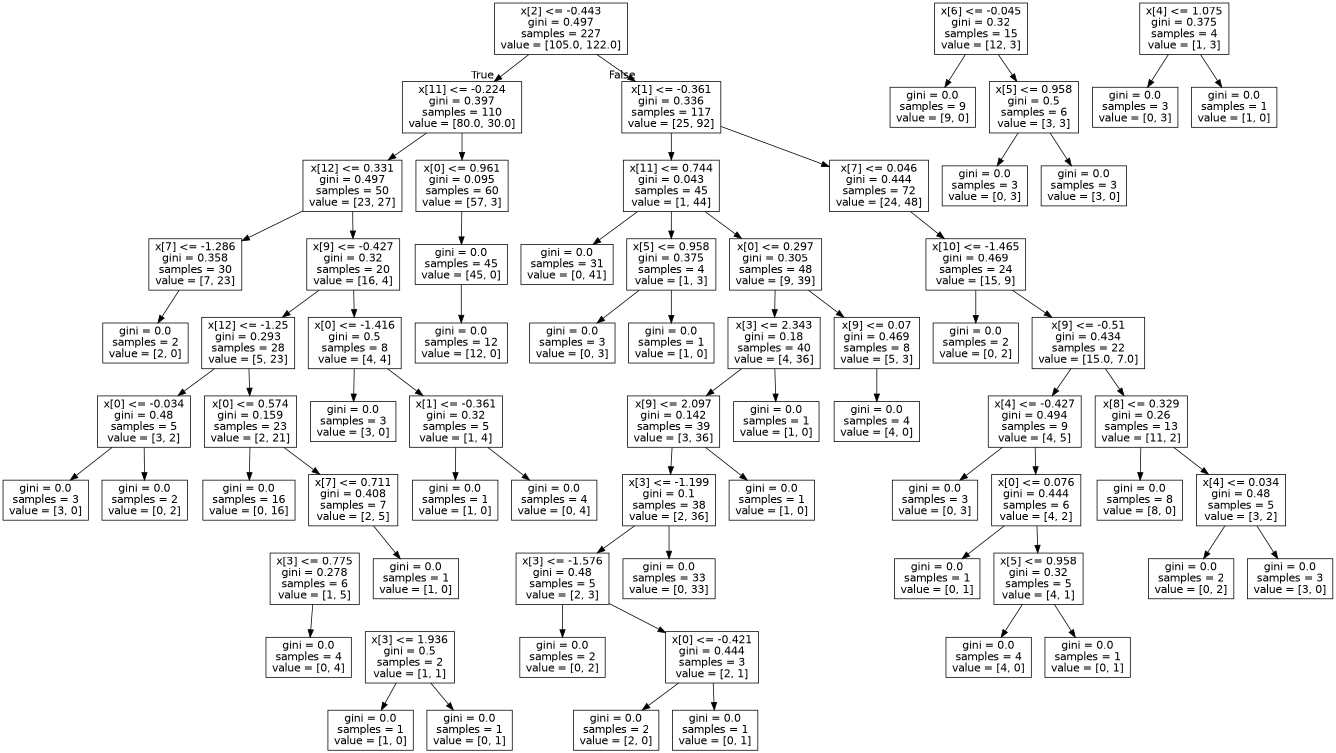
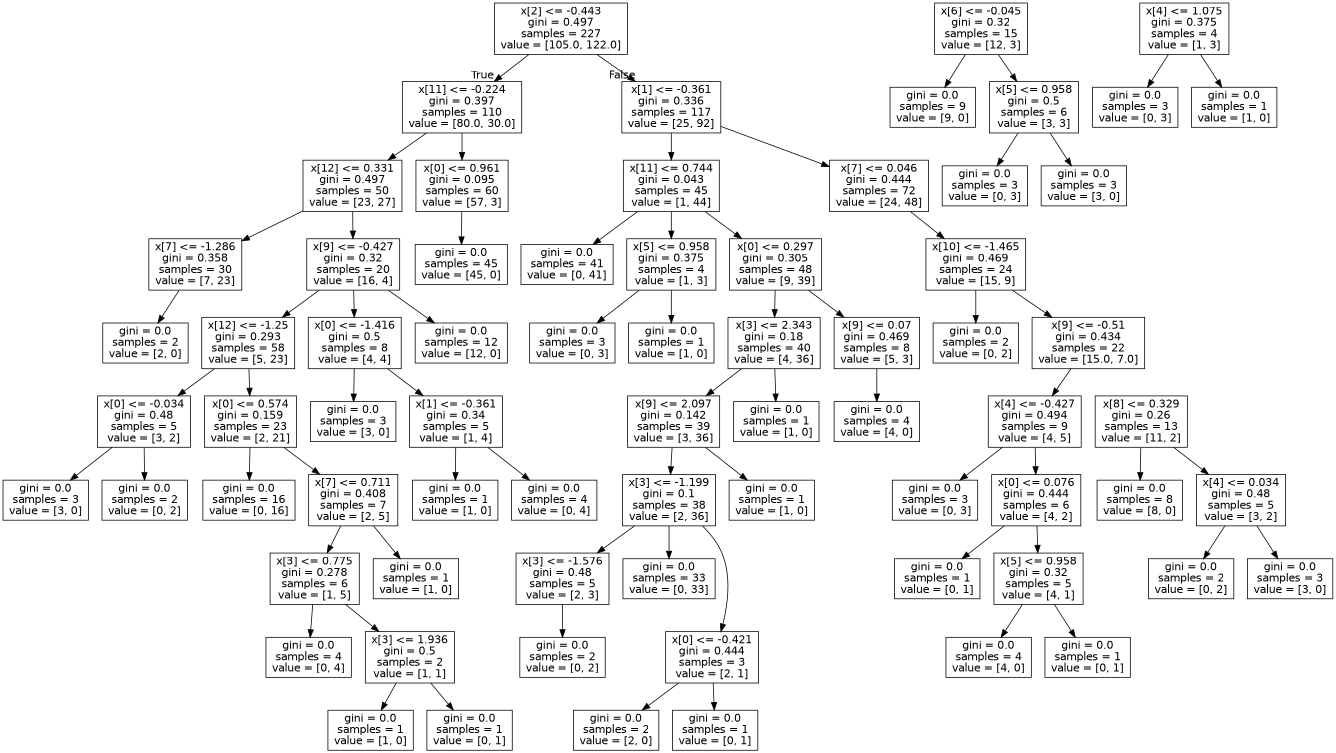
  digraph {
    node [fontname=helvetica shape=box]
    edge [fontname=helvetica]
    n1 [label="x[2] <= -0.443\ngini = 0.497\nsamples = 227\nvalue = [105.0, 122.0]"]
    n2 [label="x[11] <= -0.224\ngini = 0.397\nsamples = 110\nvalue = [80.0, 30.0]"]
    n3 [label="x[1] <= -0.361\ngini = 0.336\nsamples = 117\nvalue = [25, 92]"]
    n4 [label="x[12] <= 0.331\ngini = 0.497\nsamples = 50\nvalue = [23, 27]"]
    n5 [label="x[0] <= 0.961\ngini = 0.095\nsamples = 60\nvalue = [57, 3]"]
    n6 [label="x[11] <= 0.744\ngini = 0.043\nsamples = 45\nvalue = [1, 44]"]
    n7 [label="x[7] <= 0.046\ngini = 0.444\nsamples = 72\nvalue = [24, 48]"]
    n8 [label="x[7] <= -1.286\ngini = 0.358\nsamples = 30\nvalue = [7, 23]"]
    n9 [label="x[9] <= -0.427\ngini = 0.32\nsamples = 20\nvalue = [16, 4]"]
    n10 [label="gini = 0.0\nsamples = 45\nvalue = [45, 0]"]
    n11 [label="gini = 0.0\nsamples = 2\nvalue = [2, 0]"]
-   n12 [label="x[12] <= -1.25\ngini = 0.293\nsamples = 28\nvalue = [5, 23]"]
+   n12 [label="x[12] <= -1.25\ngini = 0.293\nsamples = 58\nvalue = [5, 23]"]
    n13 [label="x[0] <= -1.416\ngini = 0.5\nsamples = 8\nvalue = [4, 4]"]
    n14 [label="gini = 0.0\nsamples = 12\nvalue = [12, 0]"]
    n15 [label="x[0] <= -0.034\ngini = 0.48\nsamples = 5\nvalue = [3, 2]"]
    n16 [label="x[0] <= 0.574\ngini = 0.159\nsamples = 23\nvalue = [2, 21]"]
    n17 [label="gini = 0.0\nsamples = 3\nvalue = [3, 0]"]
    n18 [label="gini = 0.0\nsamples = 2\nvalue = [0, 2]"]
    n19 [label="gini = 0.0\nsamples = 16\nvalue = [0, 16]"]
    n20 [label="x[7] <= 0.711\ngini = 0.408\nsamples = 7\nvalue = [2, 5]"]
    n21 [label="x[3] <= 0.775\ngini = 0.278\nsamples = 6\nvalue = [1, 5]"]
    n22 [label="gini = 0.0\nsamples = 1\nvalue = [1, 0]"]
    n23 [label="gini = 0.0\nsamples = 4\nvalue = [0, 4]"]
    n24 [label="x[3] <= 1.936\ngini = 0.5\nsamples = 2\nvalue = [1, 1]"]
    n25 [label="gini = 0.0\nsamples = 1\nvalue = [1, 0]"]
    n26 [label="gini = 0.0\nsamples = 1\nvalue = [0, 1]"]
    n27 [label="gini = 0.0\nsamples = 3\nvalue = [3, 0]"]
-   n28 [label="x[1] <= -0.361\ngini = 0.32\nsamples = 5\nvalue = [1, 4]"]
+   n28 [label="x[1] <= -0.361\ngini = 0.34\nsamples = 5\nvalue = [1, 4]"]
    n29 [label="gini = 0.0\nsamples = 1\nvalue = [1, 0]"]
    n30 [label="gini = 0.0\nsamples = 4\nvalue = [0, 4]"]
    n31 [label="x[6] <= -0.045\ngini = 0.32\nsamples = 15\nvalue = [12, 3]"]
    n32 [label="gini = 0.0\nsamples = 9\nvalue = [9, 0]"]
    n33 [label="x[5] <= 0.958\ngini = 0.5\nsamples = 6\nvalue = [3, 3]"]
    n34 [label="gini = 0.0\nsamples = 3\nvalue = [0, 3]"]
    n35 [label="gini = 0.0\nsamples = 3\nvalue = [3, 0]"]
-   n36 [label="gini = 0.0\nsamples = 31\nvalue = [0, 41]"]
+   n36 [label="gini = 0.0\nsamples = 41\nvalue = [0, 41]"]
    n37 [label="x[5] <= 0.958\ngini = 0.375\nsamples = 4\nvalue = [1, 3]"]
    n38 [label="x[0] <= 0.297\ngini = 0.305\nsamples = 48\nvalue = [9, 39]"]
    n39 [label="x[10] <= -1.465\ngini = 0.469\nsamples = 24\nvalue = [15, 9]"]
    n40 [label="gini = 0.0\nsamples = 3\nvalue = [0, 3]"]
    n41 [label="gini = 0.0\nsamples = 1\nvalue = [1, 0]"]
    n42 [label="gini = 0.0\nsamples = 2\nvalue = [0, 2]"]
    n43 [label="x[9] <= -0.51\ngini = 0.434\nsamples = 22\nvalue = [15.0, 7.0]"]
    n44 [label="x[3] <= 2.343\ngini = 0.18\nsamples = 40\nvalue = [4, 36]"]
    n45 [label="x[9] <= 0.07\ngini = 0.469\nsamples = 8\nvalue = [5, 3]"]
    n46 [label="x[4] <= -0.427\ngini = 0.494\nsamples = 9\nvalue = [4, 5]"]
    n47 [label="x[8] <= 0.329\ngini = 0.26\nsamples = 13\nvalue = [11, 2]"]
    n48 [label="gini = 0.0\nsamples = 3\nvalue = [0, 3]"]
    n49 [label="x[0] <= 0.076\ngini = 0.444\nsamples = 6\nvalue = [4, 2]"]
    n50 [label="gini = 0.0\nsamples = 8\nvalue = [8, 0]"]
    n51 [label="x[4] <= 0.034\ngini = 0.48\nsamples = 5\nvalue = [3, 2]"]
    n52 [label="gini = 0.0\nsamples = 1\nvalue = [0, 1]"]
    n53 [label="x[5] <= 0.958\ngini = 0.32\nsamples = 5\nvalue = [4, 1]"]
    n54 [label="gini = 0.0\nsamples = 4\nvalue = [4, 0]"]
    n55 [label="gini = 0.0\nsamples = 1\nvalue = [0, 1]"]
    n56 [label="gini = 0.0\nsamples = 2\nvalue = [0, 2]"]
    n57 [label="gini = 0.0\nsamples = 3\nvalue = [3, 0]"]
    n58 [label="x[9] <= 2.097\ngini = 0.142\nsamples = 39\nvalue = [3, 36]"]
    n59 [label="gini = 0.0\nsamples = 1\nvalue = [1, 0]"]
    n60 [label="gini = 0.0\nsamples = 4\nvalue = [4, 0]"]
    n61 [label="x[3] <= -1.199\ngini = 0.1\nsamples = 38\nvalue = [2, 36]"]
    n62 [label="gini = 0.0\nsamples = 1\nvalue = [1, 0]"]
    n63 [label="x[3] <= -1.576\ngini = 0.48\nsamples = 5\nvalue = [2, 3]"]
    n64 [label="gini = 0.0\nsamples = 33\nvalue = [0, 33]"]
    n65 [label="gini = 0.0\nsamples = 2\nvalue = [0, 2]"]
    n66 [label="x[0] <= -0.421\ngini = 0.444\nsamples = 3\nvalue = [2, 1]"]
    n67 [label="gini = 0.0\nsamples = 2\nvalue = [2, 0]"]
    n68 [label="gini = 0.0\nsamples = 1\nvalue = [0, 1]"]
    n69 [label="x[4] <= 1.075\ngini = 0.375\nsamples = 4\nvalue = [1, 3]"]
    n70 [label="gini = 0.0\nsamples = 3\nvalue = [0, 3]"]
    n71 [label="gini = 0.0\nsamples = 1\nvalue = [1, 0]"]
    n1 -> n2 [headlabel=True labelangle=45 labeldistance=2.5]
    n1 -> n3 [headlabel=False labelangle=-45 labeldistance=2.5]
    n2 -> n4
    n2 -> n5
    n3 -> n6
    n3 -> n7
    n4 -> n8
    n4 -> n9
    n5 -> n10
    n6 -> n36
    n6 -> n37
    n6 -> n38
    n7 -> n39
    n8 -> n11
    n9 -> n12
    n9 -> n13
-   n10 -> n14
+   n9 -> n14
    n12 -> n15
    n12 -> n16
    n13 -> n27
    n13 -> n28
    n15 -> n17
    n15 -> n18
    n16 -> n19
    n16 -> n20
+   n20 -> n21
    n20 -> n22
    n21 -> n23
+   n21 -> n24
    n24 -> n25
    n24 -> n26
    n28 -> n29
    n28 -> n30
    n31 -> n32
    n31 -> n33
    n33 -> n34
    n33 -> n35
    n37 -> n40
    n37 -> n41
    n38 -> n44
    n38 -> n45
    n39 -> n42
    n39 -> n43
    n43 -> n46
-   n43 -> n47
    n44 -> n58
    n44 -> n59
    n45 -> n60
    n46 -> n48
    n46 -> n49
    n47 -> n50
    n47 -> n51
    n49 -> n52
    n49 -> n53
    n51 -> n56
    n51 -> n57
    n53 -> n54
    n53 -> n55
    n58 -> n61
    n58 -> n62
    n61 -> n63
    n61 -> n64
    n63 -> n65
-   n63 -> n66
+   n61 -> n66
    n66 -> n67
    n66 -> n68
    n69 -> n70
    n69 -> n71
  }
